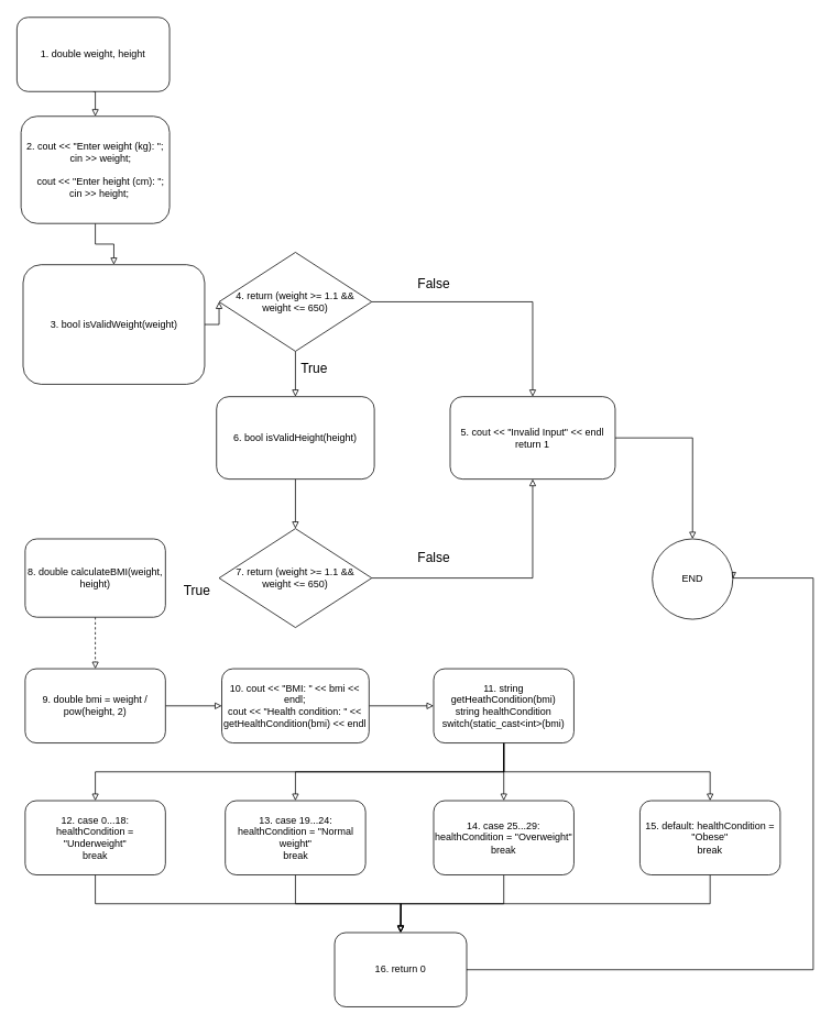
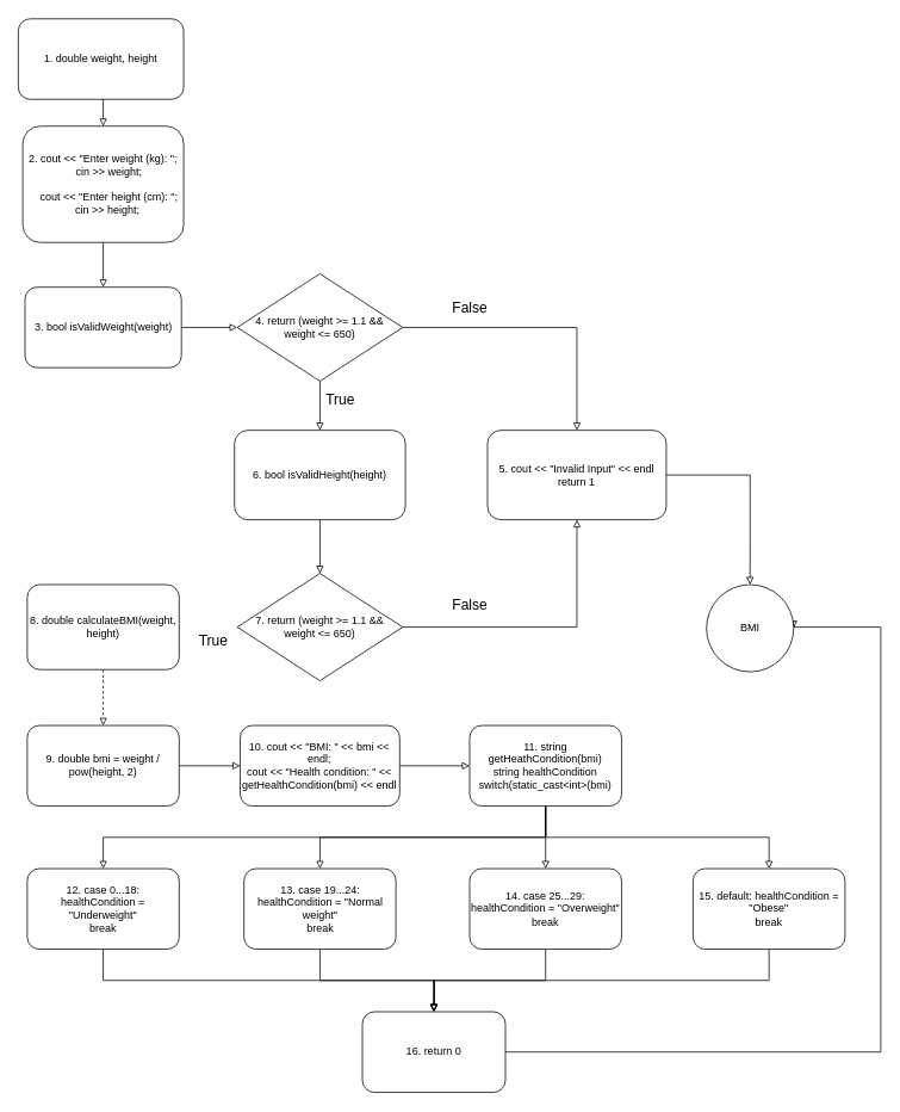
  <mxCell id="0" />
  <mxCell id="1" parent="0" />
  <mxCell id="2" style="edgeStyle=orthogonalEdgeStyle;rounded=0;orthogonalLoop=1;jettySize=auto;html=1;exitX=0.5;exitY=1;exitDx=0;exitDy=0;entryX=0.5;entryY=0;entryDx=0;entryDy=0;endArrow=block;endFill=0;" edge="1" parent="1" source="3" target="5"><mxGeometry relative="1" as="geometry" /></mxCell>
  <mxCell id="3" value="1. double weight, height" style="rounded=1;whiteSpace=wrap;html=1;" vertex="1" parent="1"><mxGeometry x="20" y="20" width="185" height="90" as="geometry" /></mxCell>
  <mxCell id="4" style="edgeStyle=orthogonalEdgeStyle;rounded=0;orthogonalLoop=1;jettySize=auto;html=1;exitX=0.5;exitY=1;exitDx=0;exitDy=0;entryX=0.5;entryY=0;entryDx=0;entryDy=0;endArrow=block;endFill=0;" edge="1" parent="1" source="5" target="7"><mxGeometry relative="1" as="geometry" /></mxCell>
  <mxCell id="5" value="2.&amp;nbsp;&lt;span style=&quot;background-color: initial;&quot;&gt;cout &amp;lt;&amp;lt; &quot;Enter weight (kg): &quot;;&lt;/span&gt;&lt;div&gt;&amp;nbsp; &amp;nbsp; cin &amp;gt;&amp;gt; weight;&lt;/div&gt;&lt;div&gt;&lt;br&gt;&lt;/div&gt;&lt;div&gt;&amp;nbsp; &amp;nbsp; cout &amp;lt;&amp;lt; &quot;Enter height (cm): &quot;;&lt;/div&gt;&lt;span style=&quot;background-color: initial;&quot;&gt;&amp;nbsp; &amp;nbsp; cin &amp;gt;&amp;gt; height;&lt;/span&gt;&amp;nbsp;" style="rounded=1;whiteSpace=wrap;html=1;" vertex="1" parent="1"><mxGeometry x="25" y="140" width="180" height="130" as="geometry" /></mxCell>
  <mxCell id="6" style="edgeStyle=orthogonalEdgeStyle;rounded=0;orthogonalLoop=1;jettySize=auto;html=1;exitX=1;exitY=0.5;exitDx=0;exitDy=0;entryX=0;entryY=0.5;entryDx=0;entryDy=0;endArrow=block;endFill=0;" edge="1" parent="1" source="7" target="10"><mxGeometry relative="1" as="geometry" /></mxCell>
- <mxCell id="7" value="3. bool isValidWeight(weight)" style="rounded=1;whiteSpace=wrap;html=1;" vertex="1" parent="1"><mxGeometry x="27.5" y="320" width="220" height="145" as="geometry" /></mxCell>
+ <mxCell id="7" value="3. bool isValidWeight(weight)" style="rounded=1;whiteSpace=wrap;html=1;" vertex="1" parent="1"><mxGeometry x="27.5" y="320" width="175" height="90" as="geometry" /></mxCell>
  <mxCell id="8" style="edgeStyle=orthogonalEdgeStyle;rounded=0;orthogonalLoop=1;jettySize=auto;html=1;exitX=0.5;exitY=1;exitDx=0;exitDy=0;entryX=0.5;entryY=0;entryDx=0;entryDy=0;endArrow=block;endFill=0;" edge="1" parent="1" source="10" target="16"><mxGeometry relative="1" as="geometry" /></mxCell>
  <mxCell id="9" style="edgeStyle=orthogonalEdgeStyle;rounded=0;orthogonalLoop=1;jettySize=auto;html=1;exitX=1;exitY=0.5;exitDx=0;exitDy=0;endArrow=block;endFill=0;" edge="1" parent="1" source="10" target="12"><mxGeometry relative="1" as="geometry" /></mxCell>
  <mxCell id="10" value="4. return (weight &amp;gt;= 1.1 &amp;amp;&amp;amp; weight &amp;lt;= 650)" style="rhombus;whiteSpace=wrap;html=1;spacingLeft=7;spacingRight=7;" vertex="1" parent="1"><mxGeometry x="265" y="305" width="185" height="120" as="geometry" /></mxCell>
  <mxCell id="11" style="edgeStyle=orthogonalEdgeStyle;rounded=0;orthogonalLoop=1;jettySize=auto;html=1;exitX=1;exitY=0.5;exitDx=0;exitDy=0;entryX=0.5;entryY=0;entryDx=0;entryDy=0;endArrow=block;endFill=0;" edge="1" parent="1" source="12" target="38"><mxGeometry relative="1" as="geometry" /></mxCell>
  <mxCell id="12" value="5. cout &amp;lt;&amp;lt; &quot;Invalid Input&quot; &amp;lt;&amp;lt; endl&lt;div&gt;return 1&lt;/div&gt;" style="rounded=1;whiteSpace=wrap;html=1;" vertex="1" parent="1"><mxGeometry x="545" y="480" width="200" height="100" as="geometry" /></mxCell>
  <mxCell id="13" style="edgeStyle=orthogonalEdgeStyle;rounded=0;orthogonalLoop=1;jettySize=auto;html=1;exitX=1;exitY=0.5;exitDx=0;exitDy=0;entryX=0.5;entryY=1;entryDx=0;entryDy=0;endArrow=block;endFill=0;" edge="1" parent="1" source="14" target="12"><mxGeometry relative="1" as="geometry" /></mxCell>
  <mxCell id="14" value="7. return (weight &amp;gt;= 1.1 &amp;amp;&amp;amp; weight &amp;lt;= 650)" style="rhombus;whiteSpace=wrap;html=1;spacingLeft=7;spacingRight=7;" vertex="1" parent="1"><mxGeometry x="265.01" y="640" width="185" height="120" as="geometry" /></mxCell>
  <mxCell id="15" style="edgeStyle=orthogonalEdgeStyle;rounded=0;orthogonalLoop=1;jettySize=auto;html=1;exitX=0.5;exitY=1;exitDx=0;exitDy=0;entryX=0.5;entryY=0;entryDx=0;entryDy=0;endArrow=block;endFill=0;" edge="1" parent="1" source="16" target="14"><mxGeometry relative="1" as="geometry" /></mxCell>
  <mxCell id="16" value="6. bool isValidHeight(height)" style="rounded=1;whiteSpace=wrap;html=1;" vertex="1" parent="1"><mxGeometry x="261.88" y="480" width="191.25" height="100" as="geometry" /></mxCell>
  <mxCell id="17" style="edgeStyle=orthogonalEdgeStyle;rounded=0;orthogonalLoop=1;jettySize=auto;html=1;exitX=0.5;exitY=1;exitDx=0;exitDy=0;entryX=0.5;entryY=0;entryDx=0;entryDy=0;endArrow=block;endFill=0;dashed=1;" edge="1" parent="1" source="18" target="20"><mxGeometry relative="1" as="geometry" /></mxCell>
  <mxCell id="18" value="8. double calculateBMI(weight, height)" style="rounded=1;whiteSpace=wrap;html=1;" vertex="1" parent="1"><mxGeometry x="30" y="652.5" width="170" height="95" as="geometry" /></mxCell>
  <mxCell id="19" style="edgeStyle=orthogonalEdgeStyle;rounded=0;orthogonalLoop=1;jettySize=auto;html=1;exitX=1;exitY=0.5;exitDx=0;exitDy=0;entryX=0;entryY=0.5;entryDx=0;entryDy=0;endArrow=block;endFill=0;" edge="1" parent="1" source="20" target="24"><mxGeometry relative="1" as="geometry" /></mxCell>
  <mxCell id="20" value="9. double bmi = weight / pow(height, 2)" style="rounded=1;whiteSpace=wrap;html=1;" vertex="1" parent="1"><mxGeometry x="30" y="810" width="170" height="90" as="geometry" /></mxCell>
  <mxCell id="21" style="edgeStyle=orthogonalEdgeStyle;rounded=0;orthogonalLoop=1;jettySize=auto;html=1;exitX=0.5;exitY=1;exitDx=0;exitDy=0;entryX=0.5;entryY=0;entryDx=0;entryDy=0;endArrow=block;endFill=0;" edge="1" parent="1" source="22" target="37"><mxGeometry relative="1" as="geometry" /></mxCell>
  <mxCell id="22" value="12. case 0...18: healthCondition = &quot;Underweight&quot;&lt;div&gt;break&lt;/div&gt;" style="rounded=1;whiteSpace=wrap;html=1;" vertex="1" parent="1"><mxGeometry x="30" y="970" width="170" height="90" as="geometry" /></mxCell>
  <mxCell id="23" style="edgeStyle=orthogonalEdgeStyle;rounded=0;orthogonalLoop=1;jettySize=auto;html=1;exitX=1;exitY=0.5;exitDx=0;exitDy=0;entryX=0;entryY=0.5;entryDx=0;entryDy=0;endArrow=block;endFill=0;" edge="1" parent="1" source="24" target="29"><mxGeometry relative="1" as="geometry" /></mxCell>
  <mxCell id="24" value="10. cout &amp;lt;&amp;lt; &quot;BMI: &quot; &amp;lt;&amp;lt; bmi &amp;lt;&amp;lt; endl;&lt;div&gt;cout &amp;lt;&amp;lt; &quot;Health condition: &quot; &amp;lt;&amp;lt; getHealthCondition(bmi) &amp;lt;&amp;lt; endl&lt;/div&gt;" style="rounded=1;whiteSpace=wrap;html=1;" vertex="1" parent="1"><mxGeometry x="268.29" y="810" width="178.43" height="90" as="geometry" /></mxCell>
  <mxCell id="25" style="edgeStyle=orthogonalEdgeStyle;rounded=0;orthogonalLoop=1;jettySize=auto;html=1;exitX=0.5;exitY=1;exitDx=0;exitDy=0;entryX=0.5;entryY=0;entryDx=0;entryDy=0;endArrow=block;endFill=0;" edge="1" parent="1" source="29" target="22"><mxGeometry relative="1" as="geometry" /></mxCell>
  <mxCell id="26" style="edgeStyle=orthogonalEdgeStyle;rounded=0;orthogonalLoop=1;jettySize=auto;html=1;exitX=0.5;exitY=1;exitDx=0;exitDy=0;endArrow=block;endFill=0;" edge="1" parent="1" source="29" target="31"><mxGeometry relative="1" as="geometry" /></mxCell>
  <mxCell id="27" style="edgeStyle=orthogonalEdgeStyle;rounded=0;orthogonalLoop=1;jettySize=auto;html=1;exitX=0.5;exitY=1;exitDx=0;exitDy=0;entryX=0.5;entryY=0;entryDx=0;entryDy=0;endArrow=block;endFill=0;" edge="1" parent="1" source="29" target="33"><mxGeometry relative="1" as="geometry" /></mxCell>
  <mxCell id="28" style="edgeStyle=orthogonalEdgeStyle;rounded=0;orthogonalLoop=1;jettySize=auto;html=1;exitX=0.5;exitY=1;exitDx=0;exitDy=0;entryX=0.5;entryY=0;entryDx=0;entryDy=0;endArrow=block;endFill=0;" edge="1" parent="1" source="29" target="35"><mxGeometry relative="1" as="geometry" /></mxCell>
  <mxCell id="29" value="11. string getHeathCondition(bmi)&lt;div&gt;string healthCondition&lt;/div&gt;&lt;div&gt;switch(static_cast&amp;lt;int&amp;gt;(bmi)&lt;/div&gt;" style="rounded=1;whiteSpace=wrap;html=1;" vertex="1" parent="1"><mxGeometry x="525" y="810" width="170" height="90" as="geometry" /></mxCell>
  <mxCell id="30" style="edgeStyle=orthogonalEdgeStyle;rounded=0;orthogonalLoop=1;jettySize=auto;html=1;exitX=0.5;exitY=1;exitDx=0;exitDy=0;endArrow=block;endFill=0;" edge="1" parent="1" source="31"><mxGeometry relative="1" as="geometry"><mxPoint x="485" y="1130" as="targetPoint" /></mxGeometry></mxCell>
  <mxCell id="31" value="13. case 19...24: healthCondition = &quot;Normal weight&quot;&lt;div&gt;break&lt;/div&gt;" style="rounded=1;whiteSpace=wrap;html=1;" vertex="1" parent="1"><mxGeometry x="272.5" y="970" width="170" height="90" as="geometry" /></mxCell>
  <mxCell id="32" style="edgeStyle=orthogonalEdgeStyle;rounded=0;orthogonalLoop=1;jettySize=auto;html=1;exitX=0.5;exitY=1;exitDx=0;exitDy=0;entryX=0.5;entryY=0;entryDx=0;entryDy=0;endArrow=block;endFill=0;" edge="1" parent="1" source="33" target="37"><mxGeometry relative="1" as="geometry" /></mxCell>
  <mxCell id="33" value="14. case 25...29: healthCondition = &quot;Overweight&quot;&lt;div&gt;break&lt;/div&gt;" style="rounded=1;whiteSpace=wrap;html=1;" vertex="1" parent="1"><mxGeometry x="525" y="970" width="170" height="90" as="geometry" /></mxCell>
  <mxCell id="34" style="edgeStyle=orthogonalEdgeStyle;rounded=0;orthogonalLoop=1;jettySize=auto;html=1;exitX=0.5;exitY=1;exitDx=0;exitDy=0;endArrow=block;endFill=0;" edge="1" parent="1" source="35"><mxGeometry relative="1" as="geometry"><mxPoint x="485" y="1130" as="targetPoint" /></mxGeometry></mxCell>
  <mxCell id="35" value="15. default: healthCondition = &quot;Obese&quot;&lt;div&gt;break&lt;/div&gt;" style="rounded=1;whiteSpace=wrap;html=1;" vertex="1" parent="1"><mxGeometry x="775" y="970" width="170" height="90" as="geometry" /></mxCell>
  <mxCell id="36" style="edgeStyle=orthogonalEdgeStyle;rounded=0;orthogonalLoop=1;jettySize=auto;html=1;exitX=1;exitY=0.5;exitDx=0;exitDy=0;entryX=1;entryY=0.5;entryDx=0;entryDy=0;endArrow=block;endFill=0;" edge="1" parent="1" source="37" target="38"><mxGeometry relative="1" as="geometry"><Array as="points"><mxPoint x="985" y="1175" /><mxPoint x="985" y="700" /><mxPoint x="887" y="700" /></Array></mxGeometry></mxCell>
  <mxCell id="37" value="16. return 0" style="rounded=1;whiteSpace=wrap;html=1;" vertex="1" parent="1"><mxGeometry x="405" y="1130" width="160" height="90" as="geometry" /></mxCell>
- <mxCell id="38" value="END" style="ellipse;whiteSpace=wrap;html=1;aspect=fixed;" vertex="1" parent="1"><mxGeometry x="790" y="652.5" width="97.5" height="97.5" as="geometry" /></mxCell>
+ <mxCell id="38" value="BMI" style="ellipse;whiteSpace=wrap;html=1;aspect=fixed;" vertex="1" parent="1"><mxGeometry x="790" y="652.5" width="97.5" height="97.5" as="geometry" /></mxCell>
  <mxCell id="39" value="False" style="text;html=1;align=center;verticalAlign=middle;resizable=0;points=[];autosize=1;strokeColor=none;fillColor=none;fontSize=16;" vertex="1" parent="1"><mxGeometry x="495" y="328" width="60" height="30" as="geometry" /></mxCell>
  <mxCell id="40" value="False" style="text;html=1;align=center;verticalAlign=middle;resizable=0;points=[];autosize=1;strokeColor=none;fillColor=none;fontSize=16;" vertex="1" parent="1"><mxGeometry x="495" y="660" width="60" height="30" as="geometry" /></mxCell>
  <mxCell id="41" value="True" style="text;html=1;align=center;verticalAlign=middle;resizable=0;points=[];autosize=1;strokeColor=none;fillColor=none;fontSize=16;" vertex="1" parent="1"><mxGeometry x="350" y="430" width="60" height="30" as="geometry" /></mxCell>
  <mxCell id="42" value="True" style="text;html=1;align=center;verticalAlign=middle;resizable=0;points=[];autosize=1;strokeColor=none;fillColor=none;fontSize=16;" vertex="1" parent="1"><mxGeometry x="208.29" y="700" width="60" height="30" as="geometry" /></mxCell>
